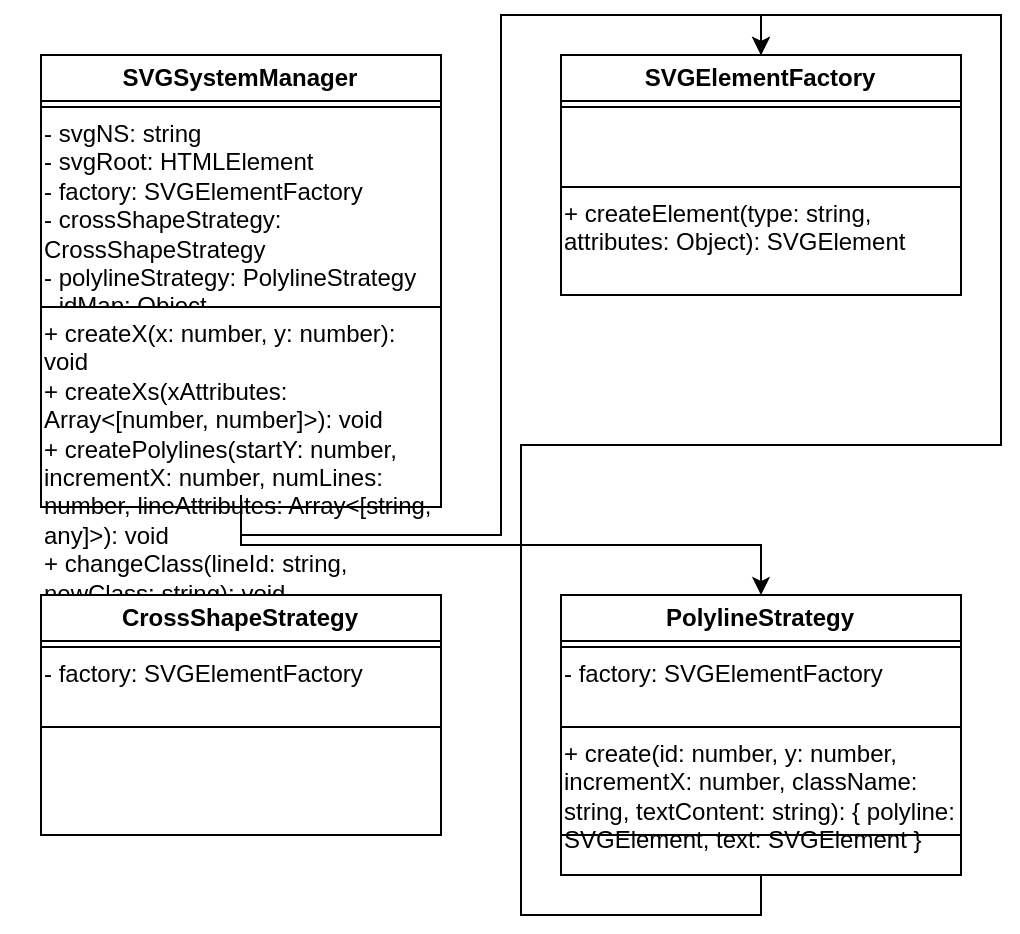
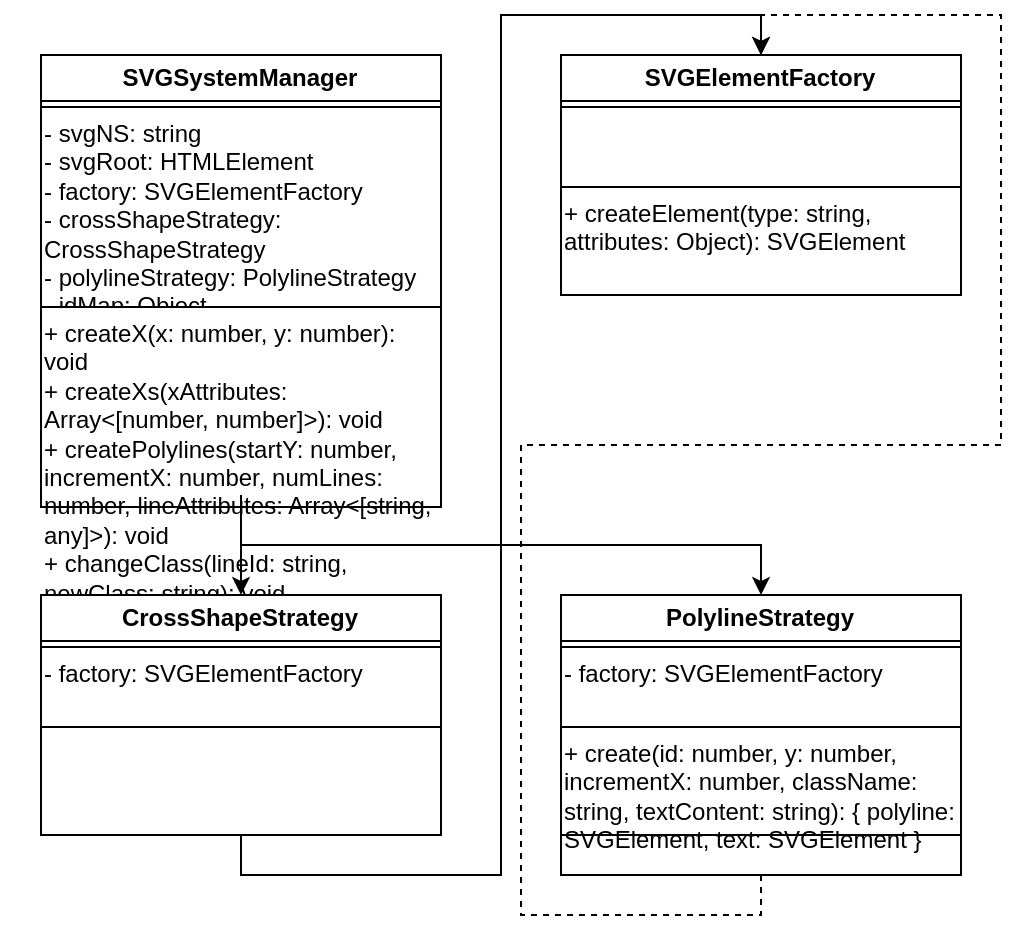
  <mxCell id="0" />
  <mxCell id="1" parent="0" />
  <mxCell id="2" value="SVGSystemManager" style="swimlane;html=1;whiteSpace=wrap;container=1;" vertex="1" parent="1"><mxGeometry x="20" y="20" width="200" height="220" as="geometry" /></mxCell>
  <mxCell id="3" value="" style="part=1;html=1;whiteSpace=wrap;container=1;" vertex="1" connectable="0" parent="2"><mxGeometry y="26" width="200" height="100" as="geometry" /></mxCell>
  <mxCell id="4" value="- svgNS: string&#10;- svgRoot: HTMLElement&#10;- factory: SVGElementFactory&#10;- crossShapeStrategy: CrossShapeStrategy&#10;- polylineStrategy: PolylineStrategy&#10;- idMap: Object" style="text;html=1;whiteSpace=wrap;" vertex="1" connectable="0" parent="3"><mxGeometry width="200" height="100" as="geometry" /></mxCell>
  <mxCell id="5" value="" style="part=1;html=1;whiteSpace=wrap;container=1;" vertex="1" connectable="0" parent="2"><mxGeometry y="126" width="200" height="100" as="geometry" /></mxCell>
  <mxCell id="6" value="+ createX(x: number, y: number): void&#10;+ createXs(xAttributes: Array&lt;[number, number]&gt;): void&#10;+ createPolylines(startY: number, incrementX: number, numLines: number, lineAttributes: Array&lt;[string, any]&gt;): void&#10;+ changeClass(lineId: string, newClass: string): void" style="text;html=1;whiteSpace=wrap;" vertex="1" connectable="0" parent="5"><mxGeometry width="200" height="100" as="geometry" /></mxCell>
  <mxCell id="7" value="SVGElementFactory" style="swimlane;html=1;whiteSpace=wrap;container=1;" vertex="1" parent="1"><mxGeometry x="280" y="20" width="200" height="120" as="geometry" /></mxCell>
  <mxCell id="8" value="" style="part=1;html=1;whiteSpace=wrap;container=1;" vertex="1" connectable="0" parent="7"><mxGeometry y="26" width="200" height="40" as="geometry" /></mxCell>
  <mxCell id="9" value="" style="part=1;html=1;whiteSpace=wrap;container=1;" vertex="1" connectable="0" parent="7"><mxGeometry y="66" width="200" height="54" as="geometry" /></mxCell>
  <mxCell id="10" value="+ createElement(type: string, attributes: Object): SVGElement" style="text;html=1;whiteSpace=wrap;" vertex="1" connectable="0" parent="9"><mxGeometry width="200" height="54" as="geometry" /></mxCell>
  <mxCell id="11" value="CrossShapeStrategy" style="swimlane;html=1;whiteSpace=wrap;container=1;" vertex="1" parent="1"><mxGeometry x="20" y="290" width="200" height="120" as="geometry" /></mxCell>
  <mxCell id="12" value="" style="part=1;html=1;whiteSpace=wrap;container=1;" vertex="1" connectable="0" parent="11"><mxGeometry y="26" width="200" height="40" as="geometry" /></mxCell>
  <mxCell id="13" value="- factory: SVGElementFactory" style="text;html=1;whiteSpace=wrap;" vertex="1" connectable="0" parent="12"><mxGeometry width="200" height="40" as="geometry" /></mxCell>
  <mxCell id="14" value="" style="part=1;html=1;whiteSpace=wrap;container=1;" vertex="1" connectable="0" parent="11"><mxGeometry y="66" width="200" height="54" as="geometry" /></mxCell>
  <mxCell id="15" value="PolylineStrategy" style="swimlane;html=1;whiteSpace=wrap;container=1;" vertex="1" parent="1"><mxGeometry x="280" y="290" width="200" height="140" as="geometry" /></mxCell>
  <mxCell id="16" value="" style="part=1;html=1;whiteSpace=wrap;container=1;" vertex="1" connectable="0" parent="15"><mxGeometry y="26" width="200" height="40" as="geometry" /></mxCell>
  <mxCell id="17" value="- factory: SVGElementFactory" style="text;html=1;whiteSpace=wrap;" vertex="1" connectable="0" parent="16"><mxGeometry width="200" height="40" as="geometry" /></mxCell>
  <mxCell id="18" value="" style="part=1;html=1;whiteSpace=wrap;container=1;" vertex="1" connectable="0" parent="15"><mxGeometry y="66" width="200" height="54" as="geometry" /></mxCell>
  <mxCell id="19" value="+ create(id: number, y: number, incrementX: number, className: string, textContent: string): { polyline: SVGElement, text: SVGElement }" style="text;html=1;whiteSpace=wrap;" vertex="1" connectable="0" parent="18"><mxGeometry width="200" height="54" as="geometry" /></mxCell>
- <mxCell id="20" style="edgeStyle=orthogonalEdgeStyle;rounded=0;orthogonalLoop=1;jettySize=auto;html=1;exitX=0.5;exitY=1;exitDx=0;exitDy=0;entryX=0.5;entryY=0;entryDx=0;entryDy=0;" edge="1" parent="1" source="2" target="7"><mxGeometry relative="1" as="geometry" /></mxCell>
+ <mxCell id="21" style="edgeStyle=orthogonalEdgeStyle;rounded=0;orthogonalLoop=1;jettySize=auto;html=1;exitX=0.5;exitY=1;exitDx=0;exitDy=0;entryX=0.5;entryY=0;entryDx=0;entryDy=0;" edge="1" parent="1" source="2" target="11"><mxGeometry relative="1" as="geometry" /></mxCell>
  <mxCell id="22" style="edgeStyle=orthogonalEdgeStyle;rounded=0;orthogonalLoop=1;jettySize=auto;html=1;exitX=0.5;exitY=1;exitDx=0;exitDy=0;entryX=0.5;entryY=0;entryDx=0;entryDy=0;" edge="1" parent="1" source="2" target="15"><mxGeometry relative="1" as="geometry" /></mxCell>
- <mxCell id="24" style="edgeStyle=orthogonalEdgeStyle;rounded=0;orthogonalLoop=1;jettySize=auto;html=1;exitX=0.5;exitY=1;exitDx=0;exitDy=0;entryX=0.5;entryY=0;entryDx=0;entryDy=0;" edge="1" parent="1" source="15" target="7"><mxGeometry relative="1" as="geometry" /></mxCell>
+ <mxCell id="23" style="edgeStyle=orthogonalEdgeStyle;rounded=0;orthogonalLoop=1;jettySize=auto;html=1;exitX=0.5;exitY=1;exitDx=0;exitDy=0;entryX=0.5;entryY=0;entryDx=0;entryDy=0;" edge="1" parent="1" source="11" target="7"><mxGeometry relative="1" as="geometry" /></mxCell>
+ <mxCell id="24" style="edgeStyle=orthogonalEdgeStyle;rounded=0;orthogonalLoop=1;jettySize=auto;html=1;exitX=0.5;exitY=1;exitDx=0;exitDy=0;entryX=0.5;entryY=0;entryDx=0;entryDy=0;dashed=1;" edge="1" parent="1" source="15" target="7"><mxGeometry relative="1" as="geometry" /></mxCell>
